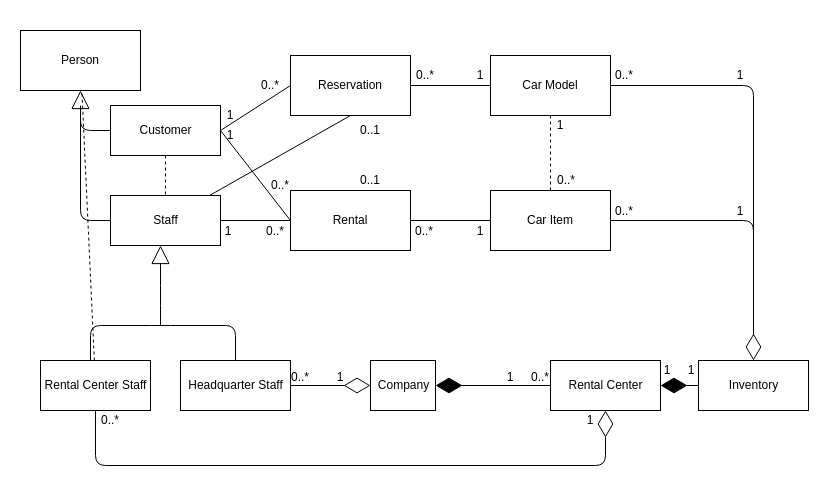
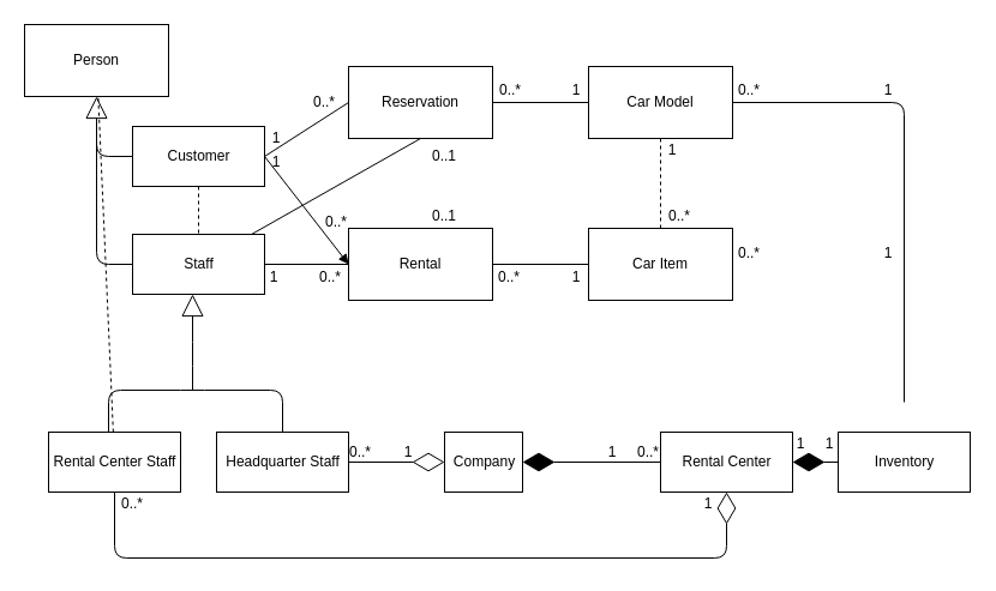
  <mxCell id="0" />
  <mxCell id="1" parent="0" />
  <mxCell id="2" value="1" style="text;html=1;strokeColor=none;fillColor=none;align=center;verticalAlign=middle;whiteSpace=wrap;rounded=0;" vertex="1" parent="1"><mxGeometry x="671" y="360" width="40" height="20" as="geometry" /></mxCell>
  <mxCell id="3" value="Staff" style="html=1;" parent="1" vertex="1"><mxGeometry x="110" y="195" width="110" height="50" as="geometry" /></mxCell>
  <mxCell id="4" value="Customer" style="html=1;" parent="1" vertex="1"><mxGeometry x="110" y="105" width="110" height="50" as="geometry" /></mxCell>
  <mxCell id="5" value="Rental" style="rounded=0;whiteSpace=wrap;html=1;" parent="1" vertex="1"><mxGeometry x="290" y="190" width="120" height="60" as="geometry" /></mxCell>
  <mxCell id="6" value="Rental Center Staff" style="html=1;" parent="1" vertex="1"><mxGeometry x="40" y="360" width="110" height="50" as="geometry" /></mxCell>
  <mxCell id="7" value="Headquarter Staff" style="html=1;" parent="1" vertex="1"><mxGeometry x="180" y="360" width="110" height="50" as="geometry" /></mxCell>
- <mxCell id="8" value="Person" style="rounded=0;whiteSpace=wrap;html=1;" vertex="1" parent="1"><mxGeometry x="20" y="30" width="120" height="60" as="geometry" /></mxCell>
+ <mxCell id="8" value="Person" style="rounded=0;whiteSpace=wrap;html=1;" vertex="1" parent="1"><mxGeometry x="20" y="20" width="120" height="60" as="geometry" /></mxCell>
  <mxCell id="9" value="Car Model" style="rounded=0;whiteSpace=wrap;html=1;" vertex="1" parent="1"><mxGeometry x="490" y="55" width="120" height="60" as="geometry" /></mxCell>
  <mxCell id="10" value="Car Item" style="rounded=0;whiteSpace=wrap;html=1;" vertex="1" parent="1"><mxGeometry x="490" y="190" width="120" height="60" as="geometry" /></mxCell>
  <mxCell id="11" value="Reservation" style="rounded=0;whiteSpace=wrap;html=1;" vertex="1" parent="1"><mxGeometry x="290" y="55" width="120" height="60" as="geometry" /></mxCell>
  <mxCell id="12" value="" style="endArrow=block;endSize=16;endFill=0;html=1;exitX=0;exitY=0.5;exitDx=0;exitDy=0;entryX=0.5;entryY=1;entryDx=0;entryDy=0;" edge="1" parent="1" source="4" target="8"><mxGeometry x="-0.625" y="74" width="160" relative="1" as="geometry"><mxPoint x="220" y="165" as="sourcePoint" /><mxPoint x="380" y="165" as="targetPoint" /><Array as="points"><mxPoint x="80" y="130" /></Array><mxPoint as="offset" /></mxGeometry></mxCell>
  <mxCell id="13" value="Company" style="html=1;" vertex="1" parent="1"><mxGeometry x="370" y="360" width="65" height="50" as="geometry" /></mxCell>
  <mxCell id="14" value="Rental Center" style="html=1;" vertex="1" parent="1"><mxGeometry x="550" y="360" width="110" height="50" as="geometry" /></mxCell>
  <mxCell id="15" value="Inventory" style="html=1;" vertex="1" parent="1"><mxGeometry x="698" y="360" width="110" height="50" as="geometry" /></mxCell>
  <mxCell id="16" value="" style="endArrow=none;endFill=0;endSize=12;html=1;entryX=0;entryY=0.5;entryDx=0;entryDy=0;" edge="1" parent="1" target="3"><mxGeometry width="160" relative="1" as="geometry"><mxPoint x="80" y="105" as="sourcePoint" /><mxPoint x="270" y="245" as="targetPoint" /><Array as="points"><mxPoint x="80" y="220" /></Array></mxGeometry></mxCell>
  <mxCell id="17" value="" style="endArrow=none;html=1;exitX=1;exitY=0.5;exitDx=0;exitDy=0;startArrow=none;startFill=0;" edge="1" parent="1" source="9"><mxGeometry width="50" height="50" relative="1" as="geometry"><mxPoint x="410" y="345" as="sourcePoint" /><mxPoint x="753" y="335" as="targetPoint" /><Array as="points"><mxPoint x="753" y="85" /></Array></mxGeometry></mxCell>
  <mxCell id="18" value="" style="endArrow=block;endSize=16;endFill=0;html=1;entryX=0.5;entryY=1;entryDx=0;entryDy=0;" edge="1" parent="1"><mxGeometry x="-0.625" y="74" width="160" relative="1" as="geometry"><mxPoint x="160" y="325" as="sourcePoint" /><mxPoint x="160" y="245" as="targetPoint" /><Array as="points"><mxPoint x="160" y="295" /></Array><mxPoint as="offset" /></mxGeometry></mxCell>
  <mxCell id="19" value="" style="endArrow=none;html=1;entryX=0.5;entryY=0;entryDx=0;entryDy=0;" edge="1" parent="1" target="7"><mxGeometry width="50" height="50" relative="1" as="geometry"><mxPoint x="90" y="360" as="sourcePoint" /><mxPoint x="140" y="310" as="targetPoint" /><Array as="points"><mxPoint x="90" y="325" /><mxPoint x="160" y="325" /><mxPoint x="235" y="325" /></Array></mxGeometry></mxCell>
  <mxCell id="20" value="" style="endArrow=none;html=1;exitX=1;exitY=0.5;exitDx=0;exitDy=0;entryX=0;entryY=0.5;entryDx=0;entryDy=0;" edge="1" parent="1" source="3" target="5"><mxGeometry width="50" height="50" relative="1" as="geometry"><mxPoint x="360" y="345" as="sourcePoint" /><mxPoint x="410" y="295" as="targetPoint" /></mxGeometry></mxCell>
  <mxCell id="21" value="" style="endArrow=none;html=1;exitX=1;exitY=0.5;exitDx=0;exitDy=0;entryX=0;entryY=0.5;entryDx=0;entryDy=0;" edge="1" parent="1" source="4" target="11"><mxGeometry width="50" height="50" relative="1" as="geometry"><mxPoint x="360" y="345" as="sourcePoint" /><mxPoint x="410" y="295" as="targetPoint" /></mxGeometry></mxCell>
- <mxCell id="22" value="" style="endArrow=none;html=1;exitX=1;exitY=0.5;exitDx=0;exitDy=0;entryX=0;entryY=0.5;entryDx=0;entryDy=0;" edge="1" parent="1" source="4" target="5"><mxGeometry width="50" height="50" relative="1" as="geometry"><mxPoint x="230" y="230" as="sourcePoint" /><mxPoint x="290" y="230" as="targetPoint" /></mxGeometry></mxCell>
+ <mxCell id="22" value="" style="endArrow=block;html=1;exitX=1;exitY=0.5;exitDx=0;exitDy=0;entryX=0;entryY=0.5;entryDx=0;entryDy=0;" edge="1" parent="1" source="4" target="5"><mxGeometry width="50" height="50" relative="1" as="geometry"><mxPoint x="230" y="230" as="sourcePoint" /><mxPoint x="290" y="230" as="targetPoint" /></mxGeometry></mxCell>
  <mxCell id="23" value="" style="endArrow=none;html=1;exitX=0.5;exitY=1;exitDx=0;exitDy=0;" edge="1" parent="1" source="11" target="3"><mxGeometry width="50" height="50" relative="1" as="geometry"><mxPoint x="230" y="140" as="sourcePoint" /><mxPoint x="290" y="230" as="targetPoint" /></mxGeometry></mxCell>
  <mxCell id="24" value="" style="endArrow=none;html=1;entryX=0;entryY=0.5;entryDx=0;entryDy=0;" edge="1" parent="1" source="11" target="9"><mxGeometry width="50" height="50" relative="1" as="geometry"><mxPoint x="230" y="230" as="sourcePoint" /><mxPoint x="300" y="230" as="targetPoint" /></mxGeometry></mxCell>
  <mxCell id="25" value="" style="endArrow=none;html=1;entryX=0;entryY=0.5;entryDx=0;entryDy=0;exitX=1;exitY=0.5;exitDx=0;exitDy=0;" edge="1" parent="1" source="5" target="10"><mxGeometry width="50" height="50" relative="1" as="geometry"><mxPoint x="420" y="95" as="sourcePoint" /><mxPoint x="500" y="95" as="targetPoint" /></mxGeometry></mxCell>
  <mxCell id="26" value="" style="endArrow=none;html=1;exitX=0.5;exitY=1;exitDx=0;exitDy=0;dashed=1;" edge="1" parent="1" source="9" target="10"><mxGeometry width="50" height="50" relative="1" as="geometry"><mxPoint x="360" y="125" as="sourcePoint" /><mxPoint x="360" y="200" as="targetPoint" /></mxGeometry></mxCell>
  <mxCell id="27" value="1" style="text;html=1;strokeColor=none;fillColor=none;align=center;verticalAlign=middle;whiteSpace=wrap;rounded=0;" vertex="1" parent="1"><mxGeometry x="210" y="105" width="40" height="20" as="geometry" /></mxCell>
  <mxCell id="28" value="1" style="text;html=1;strokeColor=none;fillColor=none;align=center;verticalAlign=middle;whiteSpace=wrap;rounded=0;" vertex="1" parent="1"><mxGeometry x="210" y="125" width="40" height="20" as="geometry" /></mxCell>
  <mxCell id="29" value="1" style="text;html=1;strokeColor=none;fillColor=none;align=center;verticalAlign=middle;whiteSpace=wrap;rounded=0;" vertex="1" parent="1"><mxGeometry x="208" y="221" width="40" height="20" as="geometry" /></mxCell>
  <mxCell id="30" value="1" style="text;html=1;strokeColor=none;fillColor=none;align=center;verticalAlign=middle;whiteSpace=wrap;rounded=0;" vertex="1" parent="1"><mxGeometry x="460" y="65" width="40" height="20" as="geometry" /></mxCell>
  <mxCell id="31" value="1" style="text;html=1;strokeColor=none;fillColor=none;align=center;verticalAlign=middle;whiteSpace=wrap;rounded=0;" vertex="1" parent="1"><mxGeometry x="460" y="221" width="40" height="20" as="geometry" /></mxCell>
  <mxCell id="32" value="1" style="text;html=1;strokeColor=none;fillColor=none;align=center;verticalAlign=middle;whiteSpace=wrap;rounded=0;" vertex="1" parent="1"><mxGeometry x="540" y="115" width="40" height="20" as="geometry" /></mxCell>
  <mxCell id="33" value="1" style="text;html=1;strokeColor=none;fillColor=none;align=center;verticalAlign=middle;whiteSpace=wrap;rounded=0;" vertex="1" parent="1"><mxGeometry x="647" y="360" width="40" height="20" as="geometry" /></mxCell>
  <mxCell id="34" value="0..*" style="text;html=1;strokeColor=none;fillColor=none;align=center;verticalAlign=middle;whiteSpace=wrap;rounded=0;" vertex="1" parent="1"><mxGeometry x="250" y="75" width="40" height="20" as="geometry" /></mxCell>
  <mxCell id="35" value="0..*" style="text;html=1;strokeColor=none;fillColor=none;align=center;verticalAlign=middle;whiteSpace=wrap;rounded=0;" vertex="1" parent="1"><mxGeometry x="260" y="175" width="40" height="20" as="geometry" /></mxCell>
  <mxCell id="36" value="0..*" style="text;html=1;strokeColor=none;fillColor=none;align=center;verticalAlign=middle;whiteSpace=wrap;rounded=0;" vertex="1" parent="1"><mxGeometry x="255" y="221" width="40" height="20" as="geometry" /></mxCell>
  <mxCell id="37" value="0..*" style="text;html=1;strokeColor=none;fillColor=none;align=center;verticalAlign=middle;whiteSpace=wrap;rounded=0;" vertex="1" parent="1"><mxGeometry x="405" y="65" width="40" height="20" as="geometry" /></mxCell>
  <mxCell id="38" value="0..*" style="text;html=1;strokeColor=none;fillColor=none;align=center;verticalAlign=middle;whiteSpace=wrap;rounded=0;" vertex="1" parent="1"><mxGeometry x="404" y="221" width="40" height="20" as="geometry" /></mxCell>
  <mxCell id="39" value="0..*" style="text;html=1;strokeColor=none;fillColor=none;align=center;verticalAlign=middle;whiteSpace=wrap;rounded=0;" vertex="1" parent="1"><mxGeometry x="546" y="170" width="40" height="20" as="geometry" /></mxCell>
  <mxCell id="40" value="0..1" style="text;html=1;strokeColor=none;fillColor=none;align=center;verticalAlign=middle;whiteSpace=wrap;rounded=0;" vertex="1" parent="1"><mxGeometry x="350" y="120" width="40" height="20" as="geometry" /></mxCell>
  <mxCell id="41" value="0..1" style="text;html=1;strokeColor=none;fillColor=none;align=center;verticalAlign=middle;whiteSpace=wrap;rounded=0;" vertex="1" parent="1"><mxGeometry x="350" y="170" width="40" height="20" as="geometry" /></mxCell>
  <mxCell id="42" value="0..*" style="text;html=1;strokeColor=none;fillColor=none;align=center;verticalAlign=middle;whiteSpace=wrap;rounded=0;" vertex="1" parent="1"><mxGeometry x="520" y="367" width="40" height="20" as="geometry" /></mxCell>
  <mxCell id="43" value="1" style="text;html=1;strokeColor=none;fillColor=none;align=center;verticalAlign=middle;whiteSpace=wrap;rounded=0;" vertex="1" parent="1"><mxGeometry x="490" y="367" width="40" height="20" as="geometry" /></mxCell>
  <mxCell id="44" value="" style="endArrow=diamondThin;endFill=1;endSize=24;html=1;" edge="1" parent="1" source="15" target="14"><mxGeometry width="160" relative="1" as="geometry"><mxPoint x="300" y="315" as="sourcePoint" /><mxPoint x="460" y="315" as="targetPoint" /></mxGeometry></mxCell>
- <mxCell id="45" value="" style="endArrow=diamondThin;endFill=0;endSize=24;html=1;exitX=1;exitY=0.5;exitDx=0;exitDy=0;entryX=0.5;entryY=0;entryDx=0;entryDy=0;" edge="1" parent="1" source="10" target="15"><mxGeometry width="160" relative="1" as="geometry"><mxPoint x="708" y="395" as="sourcePoint" /><mxPoint x="670" y="395" as="targetPoint" /><Array as="points"><mxPoint x="753" y="220" /></Array></mxGeometry></mxCell>
  <mxCell id="46" value="" style="endArrow=diamondThin;endFill=0;endSize=24;html=1;exitX=0.5;exitY=1;exitDx=0;exitDy=0;entryX=0.5;entryY=1;entryDx=0;entryDy=0;" edge="1" parent="1" source="6" target="14"><mxGeometry width="160" relative="1" as="geometry"><mxPoint x="278.5" y="455" as="sourcePoint" /><mxPoint x="421.5" y="595" as="targetPoint" /><Array as="points"><mxPoint x="95" y="465" /><mxPoint x="605" y="465" /></Array></mxGeometry></mxCell>
  <mxCell id="47" value="" style="endArrow=diamondThin;endFill=0;endSize=24;html=1;exitX=1;exitY=0.5;exitDx=0;exitDy=0;entryX=0;entryY=0.5;entryDx=0;entryDy=0;" edge="1" parent="1" source="7" target="13"><mxGeometry width="160" relative="1" as="geometry"><mxPoint x="288.5" y="465" as="sourcePoint" /><mxPoint x="431.5" y="605" as="targetPoint" /><Array as="points" /></mxGeometry></mxCell>
  <mxCell id="48" value="1" style="text;html=1;strokeColor=none;fillColor=none;align=center;verticalAlign=middle;whiteSpace=wrap;rounded=0;" vertex="1" parent="1"><mxGeometry x="320" y="367" width="40" height="20" as="geometry" /></mxCell>
  <mxCell id="49" value="0..*" style="text;html=1;strokeColor=none;fillColor=none;align=center;verticalAlign=middle;whiteSpace=wrap;rounded=0;" vertex="1" parent="1"><mxGeometry x="280" y="367" width="40" height="20" as="geometry" /></mxCell>
  <mxCell id="50" value="1" style="text;html=1;strokeColor=none;fillColor=none;align=center;verticalAlign=middle;whiteSpace=wrap;rounded=0;" vertex="1" parent="1"><mxGeometry x="570" y="410" width="40" height="20" as="geometry" /></mxCell>
  <mxCell id="51" value="0..*" style="text;html=1;strokeColor=none;fillColor=none;align=center;verticalAlign=middle;whiteSpace=wrap;rounded=0;" vertex="1" parent="1"><mxGeometry x="90" y="410" width="40" height="20" as="geometry" /></mxCell>
  <mxCell id="52" value="" style="endArrow=diamondThin;endFill=1;endSize=24;html=1;exitX=0;exitY=0.5;exitDx=0;exitDy=0;" edge="1" parent="1" source="14" target="13"><mxGeometry width="160" relative="1" as="geometry"><mxPoint x="708" y="395" as="sourcePoint" /><mxPoint x="670" y="395" as="targetPoint" /></mxGeometry></mxCell>
  <mxCell id="53" value="1" style="text;html=1;strokeColor=none;fillColor=none;align=center;verticalAlign=middle;whiteSpace=wrap;rounded=0;" vertex="1" parent="1"><mxGeometry x="720" y="201" width="40" height="20" as="geometry" /></mxCell>
  <mxCell id="54" value="0..*" style="text;html=1;strokeColor=none;fillColor=none;align=center;verticalAlign=middle;whiteSpace=wrap;rounded=0;" vertex="1" parent="1"><mxGeometry x="604" y="201" width="40" height="20" as="geometry" /></mxCell>
  <mxCell id="55" value="1" style="text;html=1;strokeColor=none;fillColor=none;align=center;verticalAlign=middle;whiteSpace=wrap;rounded=0;" vertex="1" parent="1"><mxGeometry x="720" y="65" width="40" height="20" as="geometry" /></mxCell>
  <mxCell id="56" value="0..*" style="text;html=1;strokeColor=none;fillColor=none;align=center;verticalAlign=middle;whiteSpace=wrap;rounded=0;" vertex="1" parent="1"><mxGeometry x="604" y="65" width="40" height="20" as="geometry" /></mxCell>
  <mxCell id="57" value="" style="endArrow=none;endSize=12;dashed=1;html=1;exitX=0.5;exitY=1;exitDx=0;exitDy=0;endFill=0;" edge="1" parent="1" source="4" target="3"><mxGeometry width="160" relative="1" as="geometry"><mxPoint x="320" y="235" as="sourcePoint" /><mxPoint x="480" y="235" as="targetPoint" /></mxGeometry></mxCell>
  <mxCell id="58" value="" style="endArrow=none;endSize=12;dashed=1;html=1;endFill=0;" edge="1" parent="1" source="6" target="8"><mxGeometry width="160" relative="1" as="geometry"><mxPoint x="175" y="165" as="sourcePoint" /><mxPoint x="175" y="205" as="targetPoint" /></mxGeometry></mxCell>
